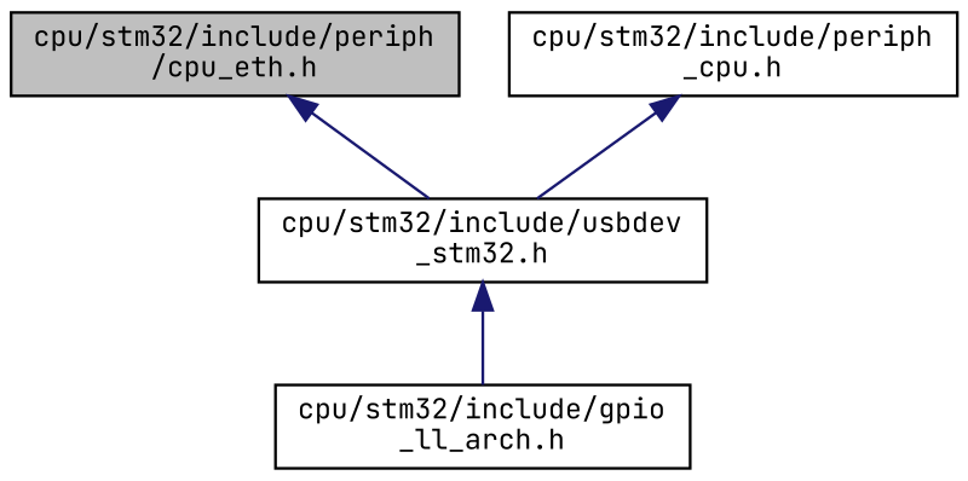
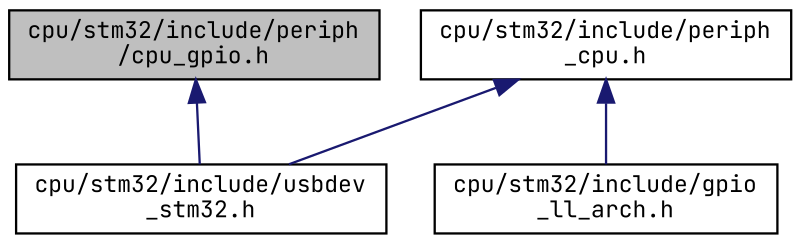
  digraph {
    fontname="JetBrains Mono"
    node [color=black fillcolor=white fontname="JetBrains Mono" fontsize=10 shape=record style=filled]
    edge [color=midnightblue dir=back fontname="JetBrains Mono" fontsize=10 labelfontname=Helvetica labelfontsize=10 style=solid]
-   n1 [fillcolor=grey75 fontcolor=black height=0.2 label="cpu/stm32/include/periph\l/cpu_eth.h" width=0.4]
+   n1 [fillcolor=grey75 fontcolor=black height=0.2 label="cpu/stm32/include/periph\l/cpu_gpio.h" width=0.4]
    n2 [height=0.2 label="cpu/stm32/include/usbdev\l_stm32.h" width=0.4]
    n3 [height=0.2 label="cpu/stm32/include/periph\l_cpu.h" width=0.4]
    n4 [height=0.2 label="cpu/stm32/include/gpio\l_ll_arch.h" width=0.4]
    n1 -> n2
    n3 -> n2
-   n2 -> n4
+   n3 -> n4
  }
